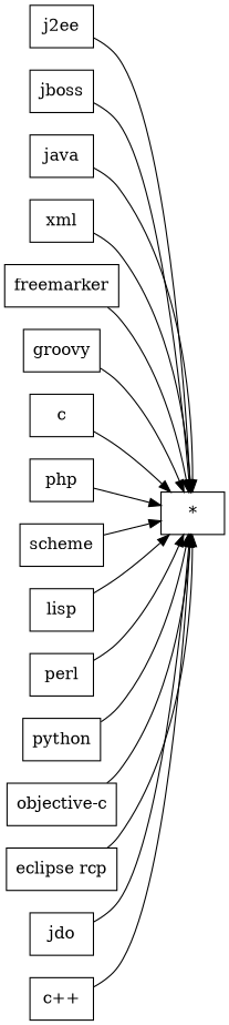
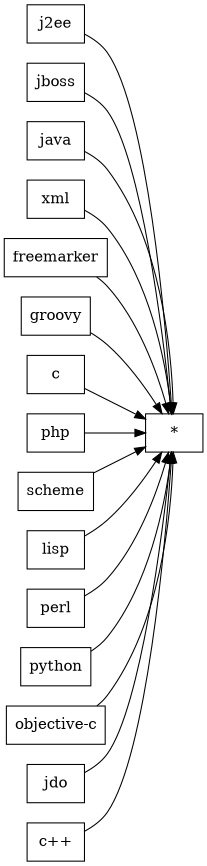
  digraph {
    rankdir=LR
    node [shape=record]
    n1 [label="{j2ee}"]
    n2 [label="{*}"]
    n3 [label="{jboss}"]
    n4 [label="{java}"]
    n5 [label="{xml}"]
    n6 [label="{freemarker}"]
    n7 [label="{groovy}"]
    n8 [label="{c}"]
    n9 [label="{php}"]
    n10 [label="{scheme}"]
    n11 [label="{lisp}"]
    n12 [label="{perl}"]
    n13 [label="{python}"]
    n14 [label="{objective-c}"]
-   n15 [label="{eclipse rcp}"]
    n16 [label="{jdo}"]
    n17 [label="{c++}"]
    subgraph sub_1 {
      n1
      n2
      n3
      n4
      n5
      n6
      n7
      n8
      n9
      n10
      n11
      n12
      n13
      n14
-     n15
      n16
      n17
    }
    n1 -> n2
    n3 -> n2
    n4 -> n2
    n5 -> n2
    n6 -> n2
    n7 -> n2
    n8 -> n2
    n9 -> n2
    n10 -> n2
    n11 -> n2
    n12 -> n2
    n13 -> n2
    n14 -> n2
-   n15 -> n2
    n16 -> n2
    n17 -> n2
  }
